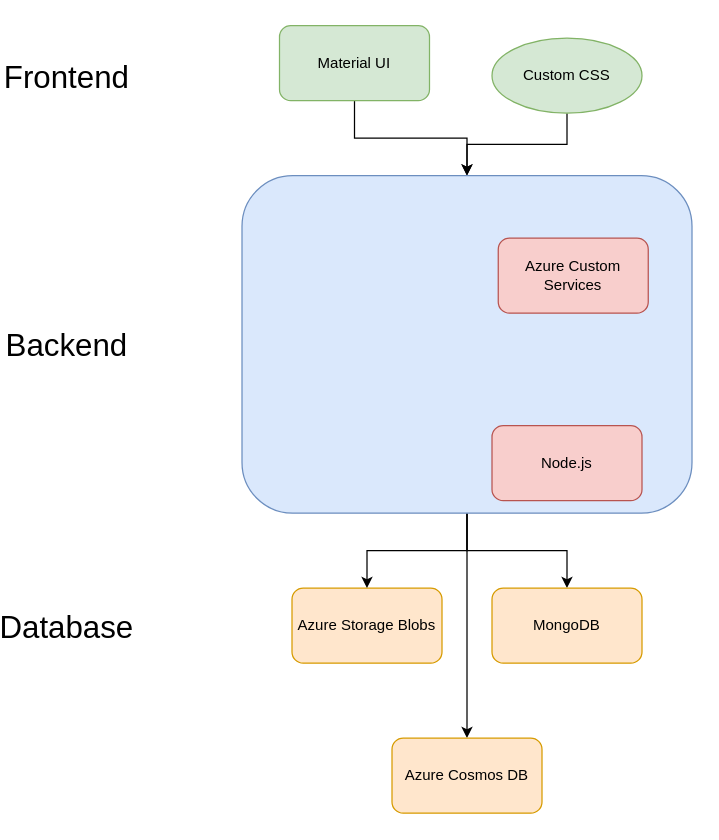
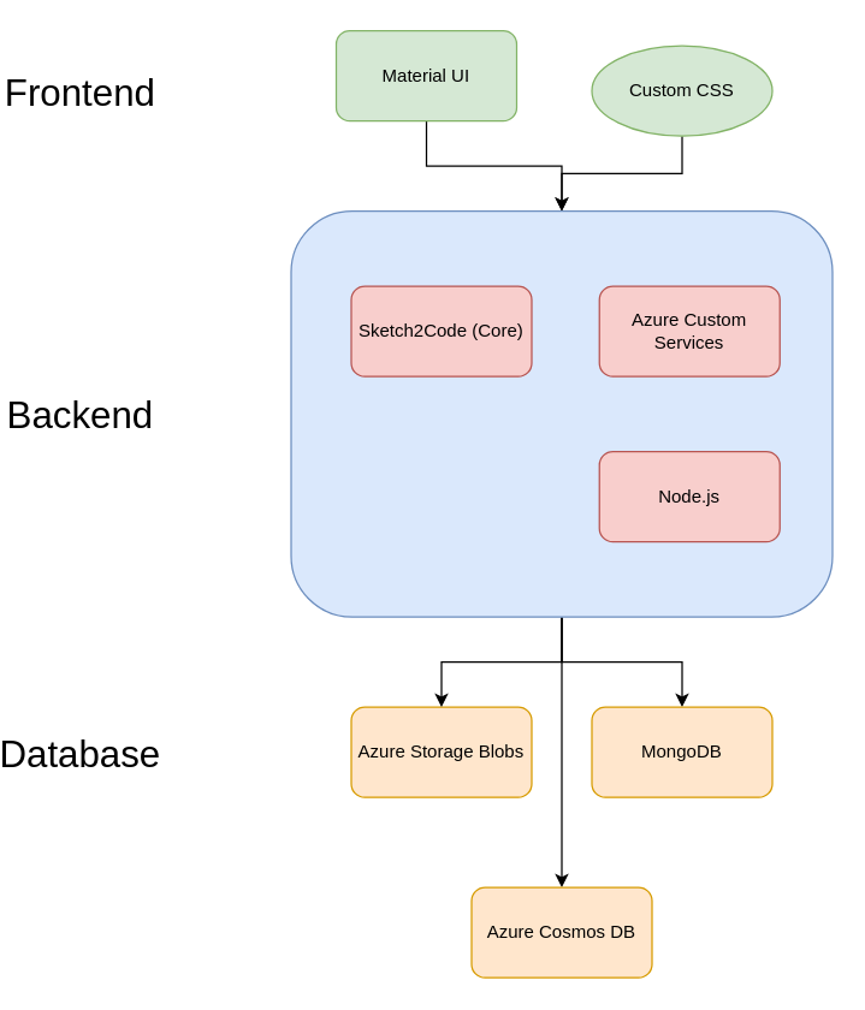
  <mxCell id="0" />
  <mxCell id="1" parent="0" />
  <mxCell id="2" style="edgeStyle=orthogonalEdgeStyle;rounded=0;orthogonalLoop=1;jettySize=auto;html=1;entryX=0.5;entryY=0;entryDx=0;entryDy=0;" edge="1" parent="1" source="3" target="10"><mxGeometry relative="1" as="geometry" /></mxCell>
  <mxCell id="3" value="Material UI" style="rounded=1;whiteSpace=wrap;html=1;fillColor=#d5e8d4;strokeColor=#82b366;" vertex="1" parent="1"><mxGeometry x="220" y="20" width="120" height="60" as="geometry" /></mxCell>
  <mxCell id="4" style="edgeStyle=orthogonalEdgeStyle;rounded=0;orthogonalLoop=1;jettySize=auto;html=1;entryX=0.5;entryY=0;entryDx=0;entryDy=0;" edge="1" parent="1" source="5" target="10"><mxGeometry relative="1" as="geometry" /></mxCell>
  <mxCell id="5" value="Custom CSS" style="ellipse;whiteSpace=wrap;html=1;fillColor=#d5e8d4;strokeColor=#82b366;" vertex="1" parent="1"><mxGeometry x="390" y="30" width="120" height="60" as="geometry" /></mxCell>
  <mxCell id="6" value="Azure Storage Blobs" style="rounded=1;whiteSpace=wrap;html=1;fillColor=#ffe6cc;strokeColor=#d79b00;" vertex="1" parent="1"><mxGeometry x="230" y="470" width="120" height="60" as="geometry" /></mxCell>
  <mxCell id="7" style="edgeStyle=orthogonalEdgeStyle;rounded=0;orthogonalLoop=1;jettySize=auto;html=1;exitX=0.5;exitY=1;exitDx=0;exitDy=0;entryX=0.5;entryY=0;entryDx=0;entryDy=0;" edge="1" parent="1" source="10" target="6"><mxGeometry relative="1" as="geometry"><mxPoint x="360" y="450" as="targetPoint" /></mxGeometry></mxCell>
  <mxCell id="8" style="edgeStyle=orthogonalEdgeStyle;rounded=0;orthogonalLoop=1;jettySize=auto;html=1;exitX=0.5;exitY=1;exitDx=0;exitDy=0;entryX=0.5;entryY=0;entryDx=0;entryDy=0;" edge="1" parent="1" source="10" target="12"><mxGeometry relative="1" as="geometry" /></mxCell>
  <mxCell id="9" style="edgeStyle=orthogonalEdgeStyle;rounded=0;orthogonalLoop=1;jettySize=auto;html=1;exitX=0.5;exitY=1;exitDx=0;exitDy=0;entryX=0.5;entryY=0;entryDx=0;entryDy=0;" edge="1" parent="1" source="10" target="11"><mxGeometry relative="1" as="geometry" /></mxCell>
  <mxCell id="10" value="" style="rounded=1;whiteSpace=wrap;html=1;fillColor=#dae8fc;strokeColor=#6c8ebf;" vertex="1" parent="1"><mxGeometry x="190" y="140" width="360" height="270" as="geometry" /></mxCell>
  <mxCell id="11" value="Azure Cosmos DB" style="rounded=1;whiteSpace=wrap;html=1;fillColor=#ffe6cc;strokeColor=#d79b00;" vertex="1" parent="1"><mxGeometry x="310" y="590" width="120" height="60" as="geometry" /></mxCell>
  <mxCell id="12" value="MongoDB" style="rounded=1;whiteSpace=wrap;html=1;fillColor=#ffe6cc;strokeColor=#d79b00;" vertex="1" parent="1"><mxGeometry x="390" y="470" width="120" height="60" as="geometry" /></mxCell>
+ <mxCell id="13" value="Sketch2Code (Core)" style="rounded=1;whiteSpace=wrap;html=1;fillColor=#f8cecc;strokeColor=#b85450;" vertex="1" parent="1"><mxGeometry x="230" y="190" width="120" height="60" as="geometry" /></mxCell>
  <mxCell id="14" value="Azure Custom Services" style="rounded=1;whiteSpace=wrap;html=1;fillColor=#f8cecc;strokeColor=#b85450;" vertex="1" parent="1"><mxGeometry x="395" y="190" width="120" height="60" as="geometry" /></mxCell>
- <mxCell id="15" value="Node.js" style="rounded=1;whiteSpace=wrap;html=1;fillColor=#f8cecc;strokeColor=#b85450;" vertex="1" parent="1"><mxGeometry x="390" y="340" width="120" height="60" as="geometry" /></mxCell>
+ <mxCell id="15" value="Node.js" style="rounded=1;whiteSpace=wrap;html=1;fillColor=#f8cecc;strokeColor=#b85450;" vertex="1" parent="1"><mxGeometry x="395" y="300" width="120" height="60" as="geometry" /></mxCell>
  <mxCell id="16" value="&lt;font style=&quot;font-size: 25px&quot;&gt;Frontend&lt;/font&gt;" style="text;html=1;strokeColor=none;fillColor=none;align=center;verticalAlign=middle;whiteSpace=wrap;rounded=0;" vertex="1" parent="1"><mxGeometry x="20" y="45" width="60" height="30" as="geometry" /></mxCell>
  <mxCell id="17" value="&lt;font style=&quot;font-size: 25px&quot;&gt;Backend&lt;/font&gt;" style="text;html=1;strokeColor=none;fillColor=none;align=center;verticalAlign=middle;whiteSpace=wrap;rounded=0;" vertex="1" parent="1"><mxGeometry x="20" y="260" width="60" height="30" as="geometry" /></mxCell>
  <mxCell id="18" value="&lt;font style=&quot;font-size: 25px&quot;&gt;Database&lt;/font&gt;" style="text;html=1;strokeColor=none;fillColor=none;align=center;verticalAlign=middle;whiteSpace=wrap;rounded=0;" vertex="1" parent="1"><mxGeometry x="20" y="485" width="60" height="30" as="geometry" /></mxCell>
